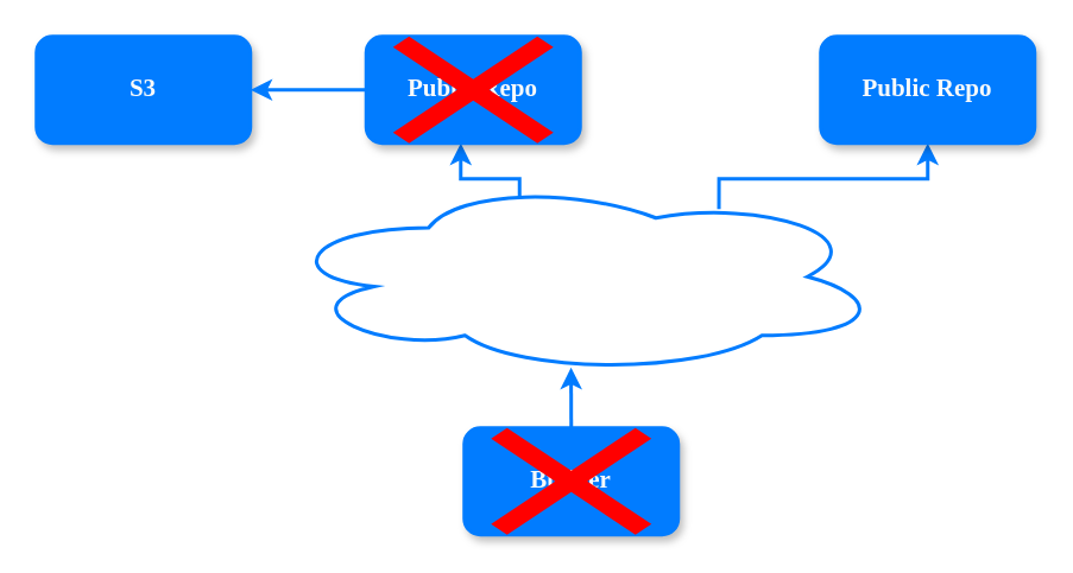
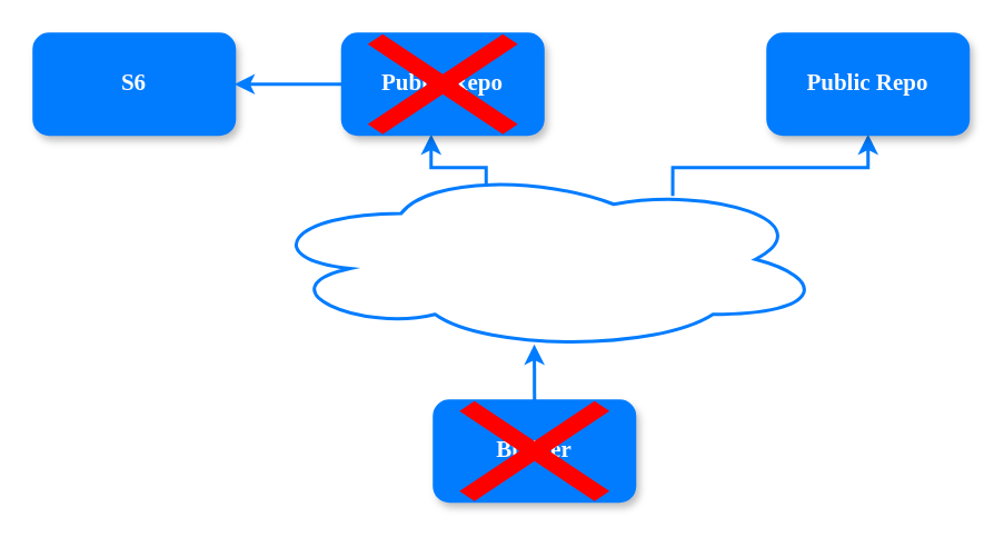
  <mxCell id="0" />
  <mxCell id="1" parent="0" />
  <mxCell id="2" style="edgeStyle=orthogonalEdgeStyle;rounded=0;orthogonalLoop=1;jettySize=auto;html=1;exitX=0.5;exitY=0;exitDx=0;exitDy=0;entryX=0.485;entryY=0.964;entryDx=0;entryDy=0;entryPerimeter=0;strokeWidth=2;strokeColor=#017CFF;" parent="1" source="3" target="6" edge="1"><mxGeometry relative="1" as="geometry" /></mxCell>
  <mxCell id="3" value="Builder" style="rounded=1;whiteSpace=wrap;html=1;fillColor=#017CFF;strokeWidth=2;fontColor=#FAFAFA;fontFamily=Montserrat;fontStyle=1;shadow=1;strokeColor=#017CFF;fontSize=14;" parent="1" vertex="1"><mxGeometry x="260" y="240" width="120" height="60" as="geometry" /></mxCell>
  <mxCell id="4" style="edgeStyle=orthogonalEdgeStyle;rounded=0;orthogonalLoop=1;jettySize=auto;html=1;exitX=0.4;exitY=0.1;exitDx=0;exitDy=0;exitPerimeter=0;entryX=0.442;entryY=1;entryDx=0;entryDy=0;entryPerimeter=0;strokeColor=#017CFF;strokeWidth=2;" parent="1" source="6" target="8" edge="1"><mxGeometry relative="1" as="geometry"><Array as="points"><mxPoint x="291" y="100" /><mxPoint x="258" y="100" /></Array></mxGeometry></mxCell>
  <mxCell id="5" style="edgeStyle=orthogonalEdgeStyle;rounded=0;orthogonalLoop=1;jettySize=auto;html=1;exitX=0.729;exitY=0.155;exitDx=0;exitDy=0;exitPerimeter=0;entryX=0.5;entryY=1;entryDx=0;entryDy=0;strokeColor=#017CFF;strokeWidth=2;" parent="1" source="6" target="9" edge="1"><mxGeometry relative="1" as="geometry"><Array as="points"><mxPoint x="403" y="100" /><mxPoint x="520" y="100" /></Array></mxGeometry></mxCell>
  <mxCell id="6" value="" style="ellipse;shape=cloud;whiteSpace=wrap;html=1;rounded=1;shadow=0;strokeColor=#017CFF;strokeWidth=2;fillColor=none;fontFamily=Montserrat;fontSize=14;fontColor=#FAFAFA;" parent="1" vertex="1"><mxGeometry x="155" y="100" width="340" height="110" as="geometry" /></mxCell>
  <mxCell id="7" style="edgeStyle=orthogonalEdgeStyle;rounded=0;orthogonalLoop=1;jettySize=auto;html=1;exitX=0;exitY=0.5;exitDx=0;exitDy=0;entryX=1;entryY=0.5;entryDx=0;entryDy=0;strokeColor=#017CFF;strokeWidth=2;" parent="1" target="10" edge="1"><mxGeometry relative="1" as="geometry"><mxPoint x="110" y="50" as="sourcePoint" /></mxGeometry></mxCell>
  <mxCell id="8" value="Public Repo" style="rounded=1;whiteSpace=wrap;html=1;fillColor=#017CFF;strokeWidth=2;fontColor=#FAFAFA;fontFamily=Montserrat;fontStyle=1;shadow=1;strokeColor=#017CFF;fontSize=14;" parent="1" vertex="1"><mxGeometry x="205" y="20" width="120" height="60" as="geometry" /></mxCell>
  <mxCell id="9" value="Public Repo" style="rounded=1;whiteSpace=wrap;html=1;fillColor=#017CFF;strokeWidth=2;fontColor=#FAFAFA;fontFamily=Montserrat;fontStyle=1;shadow=1;strokeColor=#017CFF;fontSize=14;" parent="1" vertex="1"><mxGeometry x="460" y="20" width="120" height="60" as="geometry" /></mxCell>
- <mxCell id="10" value="S3" style="rounded=1;whiteSpace=wrap;html=1;fillColor=#017CFF;strokeWidth=2;fontColor=#FAFAFA;fontFamily=Montserrat;fontStyle=1;shadow=1;strokeColor=#017CFF;fontSize=14;" parent="1" vertex="1"><mxGeometry x="20" y="20" width="120" height="60" as="geometry" /></mxCell>
+ <mxCell id="10" value="S6" style="rounded=1;whiteSpace=wrap;html=1;fillColor=#017CFF;strokeWidth=2;fontColor=#FAFAFA;fontFamily=Montserrat;fontStyle=1;shadow=1;strokeColor=#017CFF;fontSize=14;" parent="1" vertex="1"><mxGeometry x="20" y="20" width="120" height="60" as="geometry" /></mxCell>
  <mxCell id="11" style="edgeStyle=orthogonalEdgeStyle;rounded=0;orthogonalLoop=1;jettySize=auto;html=1;exitX=0;exitY=0.5;exitDx=0;exitDy=0;entryX=1;entryY=0.5;entryDx=0;entryDy=0;strokeColor=#017CFF;strokeWidth=2;" edge="1" parent="1" source="8" target="10"><mxGeometry relative="1" as="geometry"><mxPoint x="205" y="50" as="sourcePoint" /><mxPoint x="140" y="50" as="targetPoint" /></mxGeometry></mxCell>
  <mxCell id="12" value="" style="shape=mxgraph.mockup.markup.redX;fillColor=#ff0000;html=1;shadow=0;strokeColor=none;" vertex="1" parent="1"><mxGeometry x="220" y="20" width="90" height="60" as="geometry" /></mxCell>
  <mxCell id="13" value="" style="shape=mxgraph.mockup.markup.redX;fillColor=#ff0000;html=1;shadow=0;strokeColor=none;" vertex="1" parent="1"><mxGeometry x="275" y="240" width="90" height="60" as="geometry" /></mxCell>
